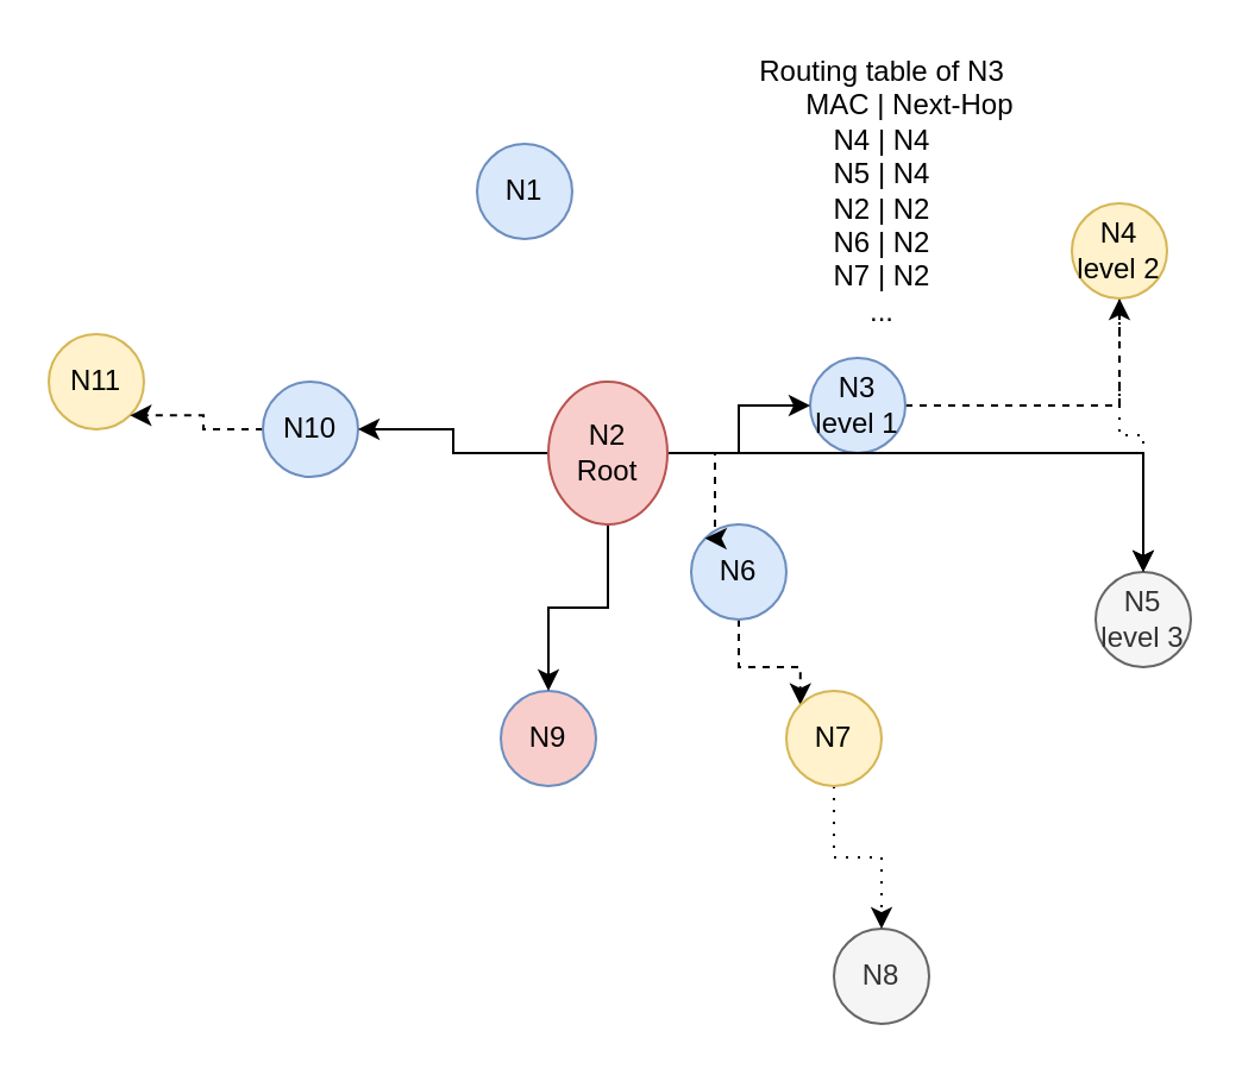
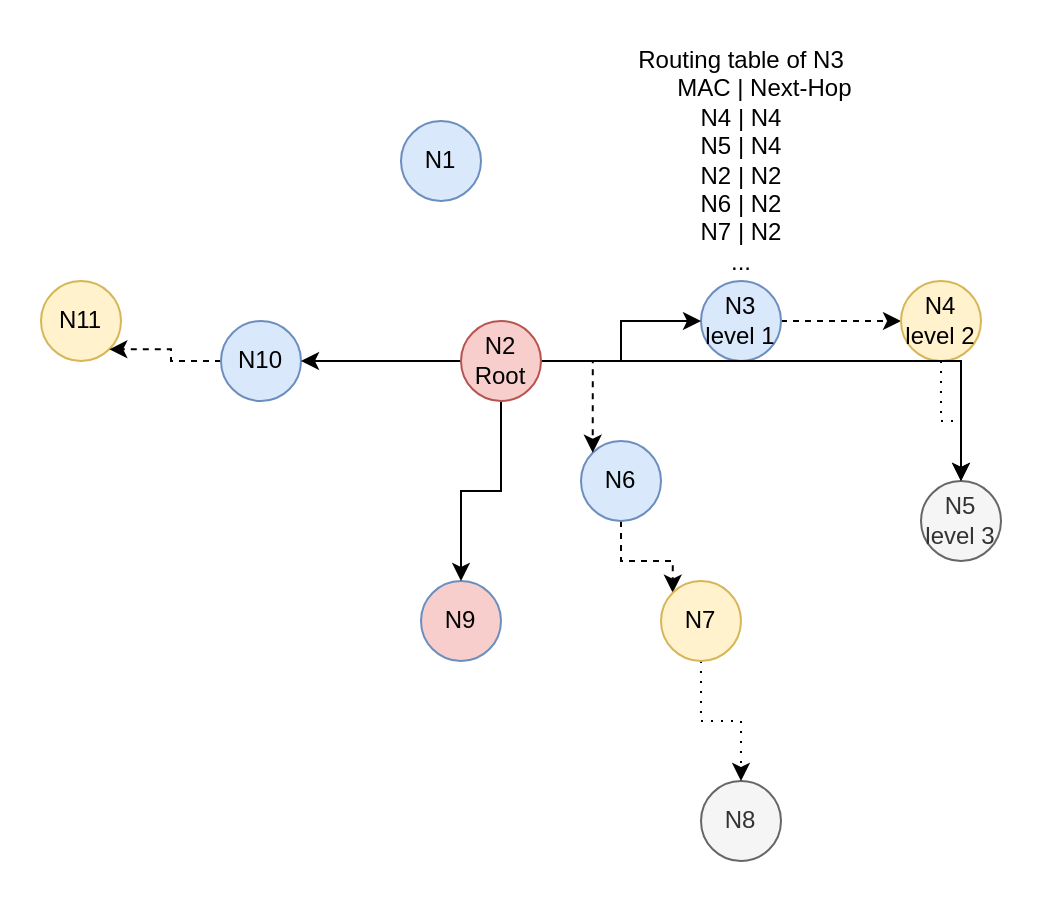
  <mxCell id="0" />
  <mxCell id="1" parent="0" />
  <mxCell id="2" value="Routing table of N3&lt;br&gt;&amp;nbsp; &amp;nbsp; &amp;nbsp; &amp;nbsp;MAC | Next-Hop&lt;br&gt;N4 | N4&lt;br&gt;N5 | N4&lt;br&gt;N2 | N2&lt;br&gt;N6 | N2&lt;br&gt;N7 | N2&lt;br&gt;..." style="text;html=1;align=center;verticalAlign=middle;resizable=0;points=[];autosize=1;strokeColor=none;fillColor=none;" vertex="1" parent="1"><mxGeometry x="305" y="20" width="130" height="120" as="geometry" /></mxCell>
  <mxCell id="3" style="edgeStyle=orthogonalEdgeStyle;rounded=0;orthogonalLoop=1;jettySize=auto;html=1;entryX=0;entryY=0;entryDx=0;entryDy=0;dashed=1;" edge="1" parent="1" source="4" target="9"><mxGeometry relative="1" as="geometry" /></mxCell>
  <mxCell id="4" value="N6" style="ellipse;whiteSpace=wrap;html=1;aspect=fixed;fillColor=#dae8fc;strokeColor=#6c8ebf;" vertex="1" parent="1"><mxGeometry x="290" y="220" width="40" height="40" as="geometry" /></mxCell>
  <mxCell id="5" value="N11" style="ellipse;whiteSpace=wrap;html=1;aspect=fixed;fillColor=#fff2cc;strokeColor=#d6b656;" vertex="1" parent="1"><mxGeometry x="20" y="140" width="40" height="40" as="geometry" /></mxCell>
  <mxCell id="6" value="N8" style="ellipse;whiteSpace=wrap;html=1;aspect=fixed;fillColor=#f5f5f5;fontColor=#333333;strokeColor=#666666;" vertex="1" parent="1"><mxGeometry x="350" y="390" width="40" height="40" as="geometry" /></mxCell>
  <mxCell id="7" value="N9" style="ellipse;whiteSpace=wrap;html=1;aspect=fixed;fillColor=#f8cecc;strokeColor=#6c8ebf;" vertex="1" parent="1"><mxGeometry x="210" y="290" width="40" height="40" as="geometry" /></mxCell>
  <mxCell id="8" style="edgeStyle=orthogonalEdgeStyle;rounded=0;orthogonalLoop=1;jettySize=auto;html=1;dashed=1;dashPattern=1 4;" edge="1" parent="1" source="9" target="6"><mxGeometry relative="1" as="geometry" /></mxCell>
  <mxCell id="9" value="N7" style="ellipse;whiteSpace=wrap;html=1;aspect=fixed;fillColor=#fff2cc;strokeColor=#d6b656;" vertex="1" parent="1"><mxGeometry x="330" y="290" width="40" height="40" as="geometry" /></mxCell>
  <mxCell id="10" value="N1" style="ellipse;whiteSpace=wrap;html=1;aspect=fixed;fillColor=#dae8fc;strokeColor=#6c8ebf;" vertex="1" parent="1"><mxGeometry x="200" y="60" width="40" height="40" as="geometry" /></mxCell>
  <mxCell id="11" style="edgeStyle=orthogonalEdgeStyle;rounded=0;orthogonalLoop=1;jettySize=auto;html=1;dashed=1;" edge="1" parent="1" source="12" target="17"><mxGeometry relative="1" as="geometry" /></mxCell>
- <mxCell id="12" value="N3&lt;br&gt;level 1" style="ellipse;whiteSpace=wrap;html=1;aspect=fixed;fillColor=#dae8fc;strokeColor=#6c8ebf;" vertex="1" parent="1"><mxGeometry x="340" y="150" width="40" height="40" as="geometry" /></mxCell>
+ <mxCell id="12" value="N3&lt;br&gt;level 1" style="ellipse;whiteSpace=wrap;html=1;aspect=fixed;fillColor=#dae8fc;strokeColor=#6c8ebf;" vertex="1" parent="1"><mxGeometry x="350" y="140" width="40" height="40" as="geometry" /></mxCell>
  <mxCell id="13" style="edgeStyle=orthogonalEdgeStyle;rounded=0;orthogonalLoop=1;jettySize=auto;html=1;entryX=1;entryY=1;entryDx=0;entryDy=0;dashed=1;" edge="1" parent="1" source="14" target="5"><mxGeometry relative="1" as="geometry" /></mxCell>
  <mxCell id="14" value="N10" style="ellipse;whiteSpace=wrap;html=1;aspect=fixed;fillColor=#dae8fc;strokeColor=#6c8ebf;" vertex="1" parent="1"><mxGeometry x="110" y="160" width="40" height="40" as="geometry" /></mxCell>
  <mxCell id="15" value="N5&lt;br&gt;level 3" style="ellipse;whiteSpace=wrap;html=1;aspect=fixed;fillColor=#f5f5f5;fontColor=#333333;strokeColor=#666666;" vertex="1" parent="1"><mxGeometry x="460" y="240" width="40" height="40" as="geometry" /></mxCell>
  <mxCell id="16" style="edgeStyle=orthogonalEdgeStyle;rounded=0;orthogonalLoop=1;jettySize=auto;html=1;dashed=1;dashPattern=1 4;" edge="1" parent="1" source="17" target="15"><mxGeometry relative="1" as="geometry" /></mxCell>
- <mxCell id="17" value="N4&lt;br&gt;level 2" style="ellipse;whiteSpace=wrap;html=1;aspect=fixed;fillColor=#fff2cc;strokeColor=#d6b656;" vertex="1" parent="1"><mxGeometry x="450" y="85" width="40" height="40" as="geometry" /></mxCell>
+ <mxCell id="17" value="N4&lt;br&gt;level 2" style="ellipse;whiteSpace=wrap;html=1;aspect=fixed;fillColor=#fff2cc;strokeColor=#d6b656;" vertex="1" parent="1"><mxGeometry x="450" y="140" width="40" height="40" as="geometry" /></mxCell>
  <mxCell id="18" style="edgeStyle=orthogonalEdgeStyle;rounded=0;orthogonalLoop=1;jettySize=auto;html=1;entryX=0;entryY=0.5;entryDx=0;entryDy=0;" edge="1" parent="1" source="23" target="12"><mxGeometry relative="1" as="geometry" /></mxCell>
  <mxCell id="19" style="edgeStyle=orthogonalEdgeStyle;rounded=0;orthogonalLoop=1;jettySize=auto;html=1;" edge="1" parent="1" source="23" target="15"><mxGeometry relative="1" as="geometry" /></mxCell>
  <mxCell id="20" style="edgeStyle=orthogonalEdgeStyle;rounded=0;orthogonalLoop=1;jettySize=auto;html=1;" edge="1" parent="1" source="23" target="14"><mxGeometry relative="1" as="geometry" /></mxCell>
  <mxCell id="21" style="edgeStyle=orthogonalEdgeStyle;rounded=0;orthogonalLoop=1;jettySize=auto;html=1;" edge="1" parent="1" source="23" target="7"><mxGeometry relative="1" as="geometry" /></mxCell>
  <mxCell id="22" style="edgeStyle=orthogonalEdgeStyle;rounded=0;orthogonalLoop=1;jettySize=auto;html=1;entryX=0;entryY=0;entryDx=0;entryDy=0;dashed=1;" edge="1" parent="1" source="23" target="4"><mxGeometry relative="1" as="geometry" /></mxCell>
- <mxCell id="23" value="N2&lt;br&gt;Root" style="ellipse;whiteSpace=wrap;html=1;aspect=fixed;fillColor=#f8cecc;strokeColor=#b85450;" vertex="1" parent="1"><mxGeometry x="230" y="160" width="50" height="60" as="geometry" /></mxCell>
+ <mxCell id="23" value="N2&lt;br&gt;Root" style="ellipse;whiteSpace=wrap;html=1;aspect=fixed;fillColor=#f8cecc;strokeColor=#b85450;" vertex="1" parent="1"><mxGeometry x="230" y="160" width="40" height="40" as="geometry" /></mxCell>
